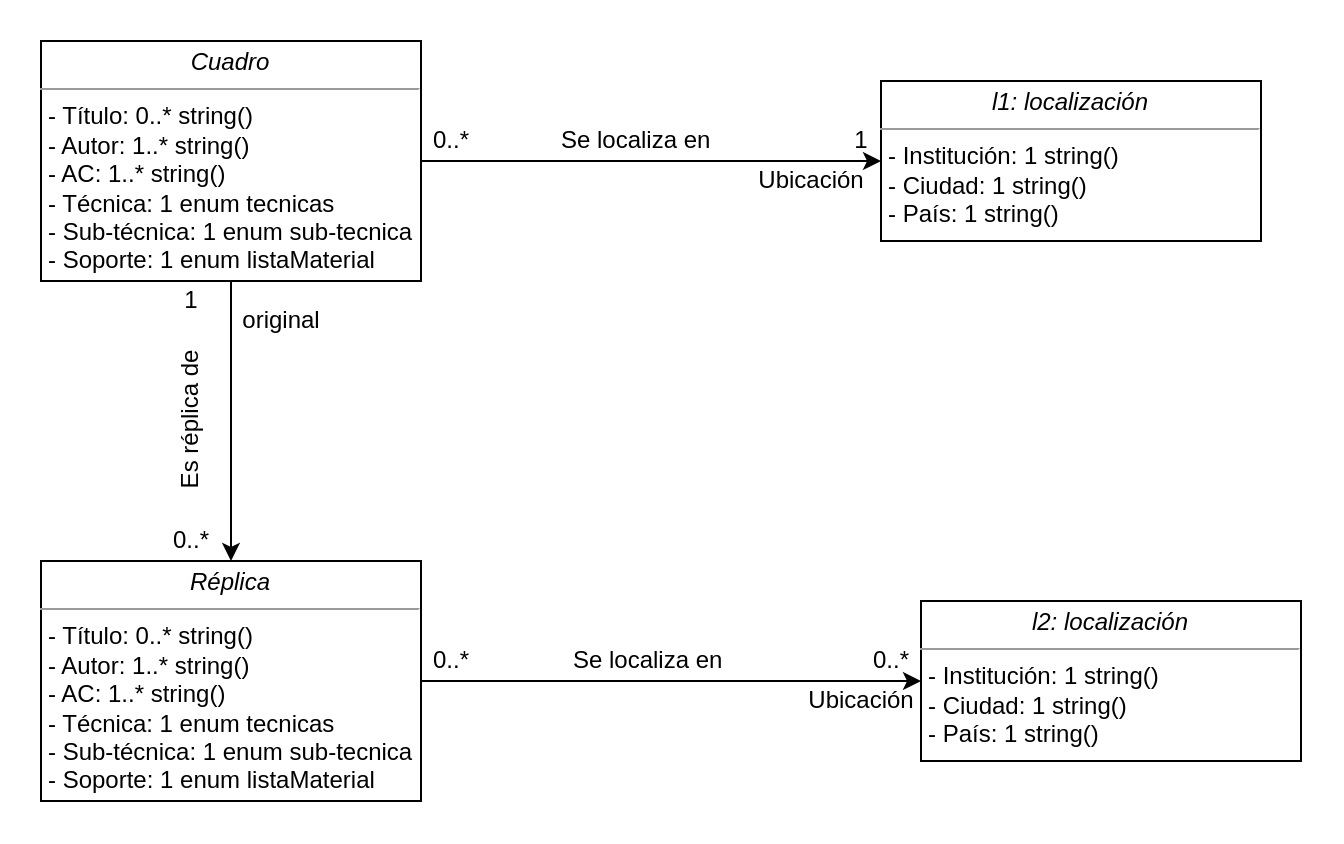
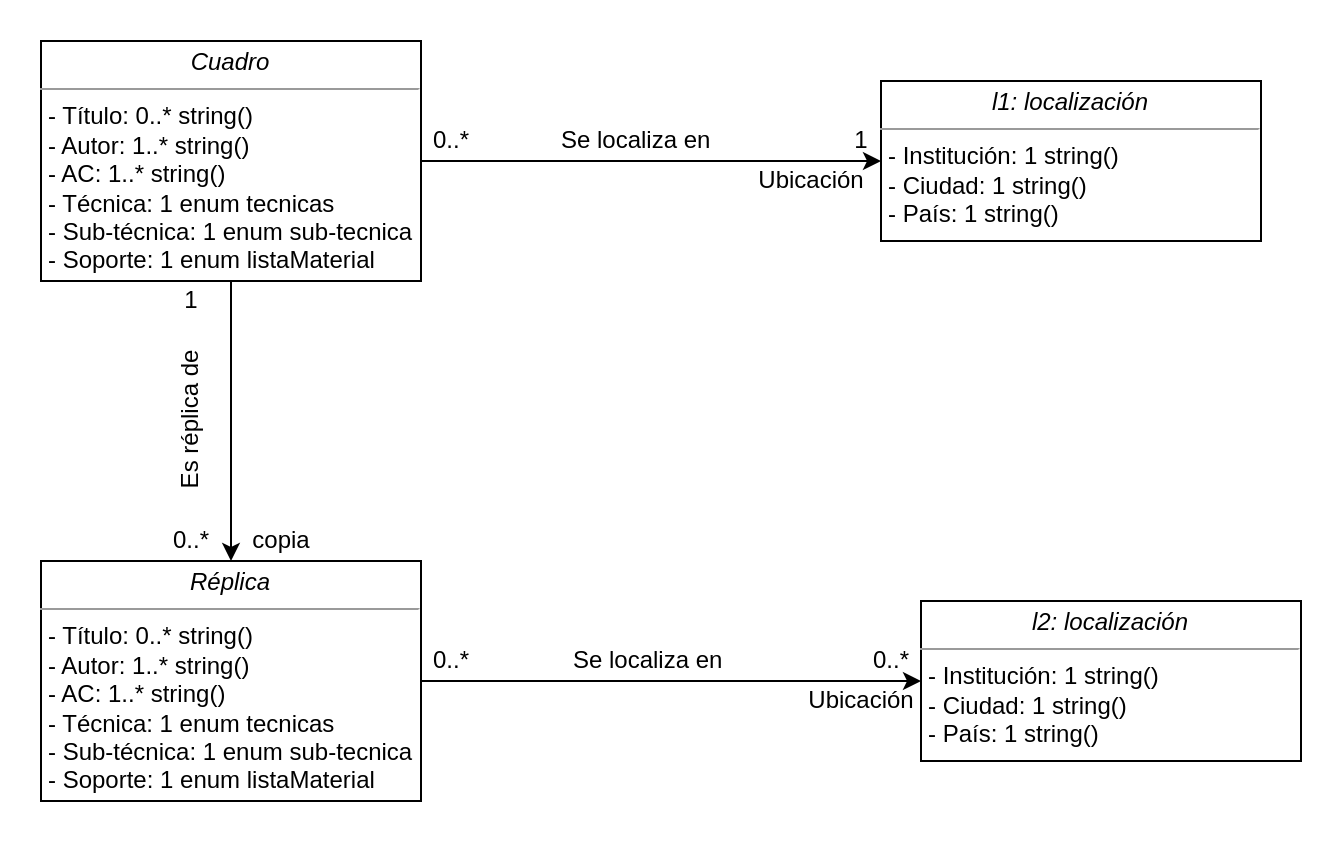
  <mxCell id="0" />
  <mxCell id="1" parent="0" />
  <mxCell id="2" style="edgeStyle=none;html=1;exitX=1;exitY=0.5;exitDx=0;exitDy=0;" edge="1" parent="1" source="4" target="5"><mxGeometry relative="1" as="geometry"><mxPoint x="420" y="80.667" as="targetPoint" /></mxGeometry></mxCell>
  <mxCell id="3" style="edgeStyle=none;html=1;exitX=0.5;exitY=1;exitDx=0;exitDy=0;entryX=0.5;entryY=0;entryDx=0;entryDy=0;" edge="1" parent="1" source="4" target="7"><mxGeometry relative="1" as="geometry"><mxPoint x="115" y="240" as="targetPoint" /></mxGeometry></mxCell>
  <mxCell id="4" value="&lt;p style=&quot;margin: 0px ; margin-top: 4px ; text-align: center&quot;&gt;&lt;i&gt;Cuadro&lt;/i&gt;&lt;/p&gt;&lt;hr size=&quot;1&quot;&gt;&lt;p style=&quot;margin: 0px ; margin-left: 4px&quot;&gt;- Título: 0..* string()&lt;/p&gt;&lt;p style=&quot;margin: 0px ; margin-left: 4px&quot;&gt;- Autor: 1..* string()&lt;/p&gt;&lt;p style=&quot;margin: 0px ; margin-left: 4px&quot;&gt;- AC: 1..* string()&lt;/p&gt;&lt;p style=&quot;margin: 0px ; margin-left: 4px&quot;&gt;- Técnica: 1 enum tecnicas&lt;/p&gt;&lt;p style=&quot;margin: 0px ; margin-left: 4px&quot;&gt;- Sub-técnica: 1 enum sub-tecnica&amp;nbsp;&lt;/p&gt;&lt;p style=&quot;margin: 0px ; margin-left: 4px&quot;&gt;- Soporte: 1 enum listaMaterial&lt;/p&gt;" style="verticalAlign=top;align=left;overflow=fill;fontSize=12;fontFamily=Helvetica;html=1;" vertex="1" parent="1"><mxGeometry x="20" y="20" width="190" height="120" as="geometry" /></mxCell>
  <mxCell id="5" value="&lt;p style=&quot;margin: 0px ; margin-top: 4px ; text-align: center&quot;&gt;&lt;i&gt;l1: localización&lt;/i&gt;&lt;/p&gt;&lt;hr size=&quot;1&quot;&gt;&lt;p style=&quot;margin: 0px ; margin-left: 4px&quot;&gt;- Institución: 1 string()&lt;/p&gt;&lt;p style=&quot;margin: 0px ; margin-left: 4px&quot;&gt;- Ciudad: 1 string()&lt;/p&gt;&lt;p style=&quot;margin: 0px ; margin-left: 4px&quot;&gt;- País: 1 string()&lt;/p&gt;&lt;p style=&quot;margin: 0px ; margin-left: 4px&quot;&gt;&lt;br&gt;&lt;/p&gt;" style="verticalAlign=top;align=left;overflow=fill;fontSize=12;fontFamily=Helvetica;html=1;" vertex="1" parent="1"><mxGeometry x="440" y="40" width="190" height="80" as="geometry" /></mxCell>
  <mxCell id="6" style="edgeStyle=none;html=1;exitX=1;exitY=0.5;exitDx=0;exitDy=0;entryX=0;entryY=0.5;entryDx=0;entryDy=0;" edge="1" parent="1" source="7" target="8"><mxGeometry relative="1" as="geometry" /></mxCell>
  <mxCell id="7" value="&lt;p style=&quot;margin: 0px ; margin-top: 4px ; text-align: center&quot;&gt;&lt;i&gt;Réplica&lt;/i&gt;&lt;/p&gt;&lt;hr size=&quot;1&quot;&gt;&lt;p style=&quot;margin: 0px ; margin-left: 4px&quot;&gt;- Título: 0..* string()&lt;/p&gt;&lt;p style=&quot;margin: 0px ; margin-left: 4px&quot;&gt;- Autor: 1..* string()&lt;/p&gt;&lt;p style=&quot;margin: 0px ; margin-left: 4px&quot;&gt;- AC: 1..* string()&lt;/p&gt;&lt;p style=&quot;margin: 0px ; margin-left: 4px&quot;&gt;- Técnica: 1 enum tecnicas&lt;/p&gt;&lt;p style=&quot;margin: 0px ; margin-left: 4px&quot;&gt;- Sub-técnica: 1 enum sub-tecnica&amp;nbsp;&lt;/p&gt;&lt;p style=&quot;margin: 0px ; margin-left: 4px&quot;&gt;- Soporte: 1 enum listaMaterial&lt;/p&gt;" style="verticalAlign=top;align=left;overflow=fill;fontSize=12;fontFamily=Helvetica;html=1;" vertex="1" parent="1"><mxGeometry x="20" y="280" width="190" height="120" as="geometry" /></mxCell>
  <mxCell id="8" value="&lt;p style=&quot;margin: 0px ; margin-top: 4px ; text-align: center&quot;&gt;&lt;i&gt;l2: localización&lt;/i&gt;&lt;/p&gt;&lt;hr size=&quot;1&quot;&gt;&lt;p style=&quot;margin: 0px ; margin-left: 4px&quot;&gt;- Institución: 1 string()&lt;/p&gt;&lt;p style=&quot;margin: 0px ; margin-left: 4px&quot;&gt;- Ciudad: 1 string()&lt;/p&gt;&lt;p style=&quot;margin: 0px ; margin-left: 4px&quot;&gt;- País: 1 string()&lt;/p&gt;&lt;p style=&quot;margin: 0px ; margin-left: 4px&quot;&gt;&lt;br&gt;&lt;/p&gt;" style="verticalAlign=top;align=left;overflow=fill;fontSize=12;fontFamily=Helvetica;html=1;" vertex="1" parent="1"><mxGeometry x="460" y="300" width="190" height="80" as="geometry" /></mxCell>
  <mxCell id="9" value="0..*" style="text;html=1;align=center;verticalAlign=middle;resizable=0;points=[];autosize=1;strokeColor=none;fillColor=none;" vertex="1" parent="1"><mxGeometry x="210" y="60" width="30" height="20" as="geometry" /></mxCell>
  <mxCell id="10" value="1" style="text;html=1;align=center;verticalAlign=middle;resizable=0;points=[];autosize=1;strokeColor=none;fillColor=none;" vertex="1" parent="1"><mxGeometry x="420" y="60" width="20" height="20" as="geometry" /></mxCell>
  <mxCell id="11" value="Se localiza en&amp;nbsp;" style="text;html=1;align=center;verticalAlign=middle;resizable=0;points=[];autosize=1;strokeColor=none;fillColor=none;" vertex="1" parent="1"><mxGeometry x="274" y="60" width="90" height="20" as="geometry" /></mxCell>
  <mxCell id="12" value="Ubicación" style="text;html=1;align=center;verticalAlign=middle;resizable=0;points=[];autosize=1;strokeColor=none;fillColor=none;" vertex="1" parent="1"><mxGeometry x="370" y="80" width="70" height="20" as="geometry" /></mxCell>
  <mxCell id="13" value="0..*" style="text;html=1;align=center;verticalAlign=middle;resizable=0;points=[];autosize=1;strokeColor=none;fillColor=none;" vertex="1" parent="1"><mxGeometry x="210" y="320" width="30" height="20" as="geometry" /></mxCell>
  <mxCell id="14" value="0..*" style="text;html=1;align=center;verticalAlign=middle;resizable=0;points=[];autosize=1;strokeColor=none;fillColor=none;" vertex="1" parent="1"><mxGeometry x="430" y="320" width="30" height="20" as="geometry" /></mxCell>
  <mxCell id="15" value="Se localiza en&amp;nbsp;" style="text;html=1;align=center;verticalAlign=middle;resizable=0;points=[];autosize=1;strokeColor=none;fillColor=none;" vertex="1" parent="1"><mxGeometry x="280" y="320" width="90" height="20" as="geometry" /></mxCell>
  <mxCell id="16" value="Ubicación" style="text;html=1;align=center;verticalAlign=middle;resizable=0;points=[];autosize=1;strokeColor=none;fillColor=none;" vertex="1" parent="1"><mxGeometry x="395" y="340" width="70" height="20" as="geometry" /></mxCell>
  <mxCell id="17" value="0..*" style="text;html=1;align=center;verticalAlign=middle;resizable=0;points=[];autosize=1;strokeColor=none;fillColor=none;" vertex="1" parent="1"><mxGeometry x="80" y="260" width="30" height="20" as="geometry" /></mxCell>
- <mxCell id="19" value="original" style="text;html=1;align=center;verticalAlign=middle;resizable=0;points=[];autosize=1;strokeColor=none;fillColor=none;" vertex="1" parent="1"><mxGeometry x="115" y="150" width="50" height="20" as="geometry" /></mxCell>
+ <mxCell id="18" value="copia" style="text;html=1;align=center;verticalAlign=middle;resizable=0;points=[];autosize=1;strokeColor=none;fillColor=none;" vertex="1" parent="1"><mxGeometry x="120" y="260" width="40" height="20" as="geometry" /></mxCell>
  <mxCell id="20" value="Es réplica de" style="text;html=1;align=center;verticalAlign=middle;resizable=0;points=[];autosize=1;strokeColor=none;fillColor=none;rotation=-90;" vertex="1" parent="1"><mxGeometry x="55" y="200" width="80" height="20" as="geometry" /></mxCell>
  <mxCell id="21" value="1" style="text;html=1;align=center;verticalAlign=middle;resizable=0;points=[];autosize=1;strokeColor=none;fillColor=none;" vertex="1" parent="1"><mxGeometry x="85" y="140" width="20" height="20" as="geometry" /></mxCell>
